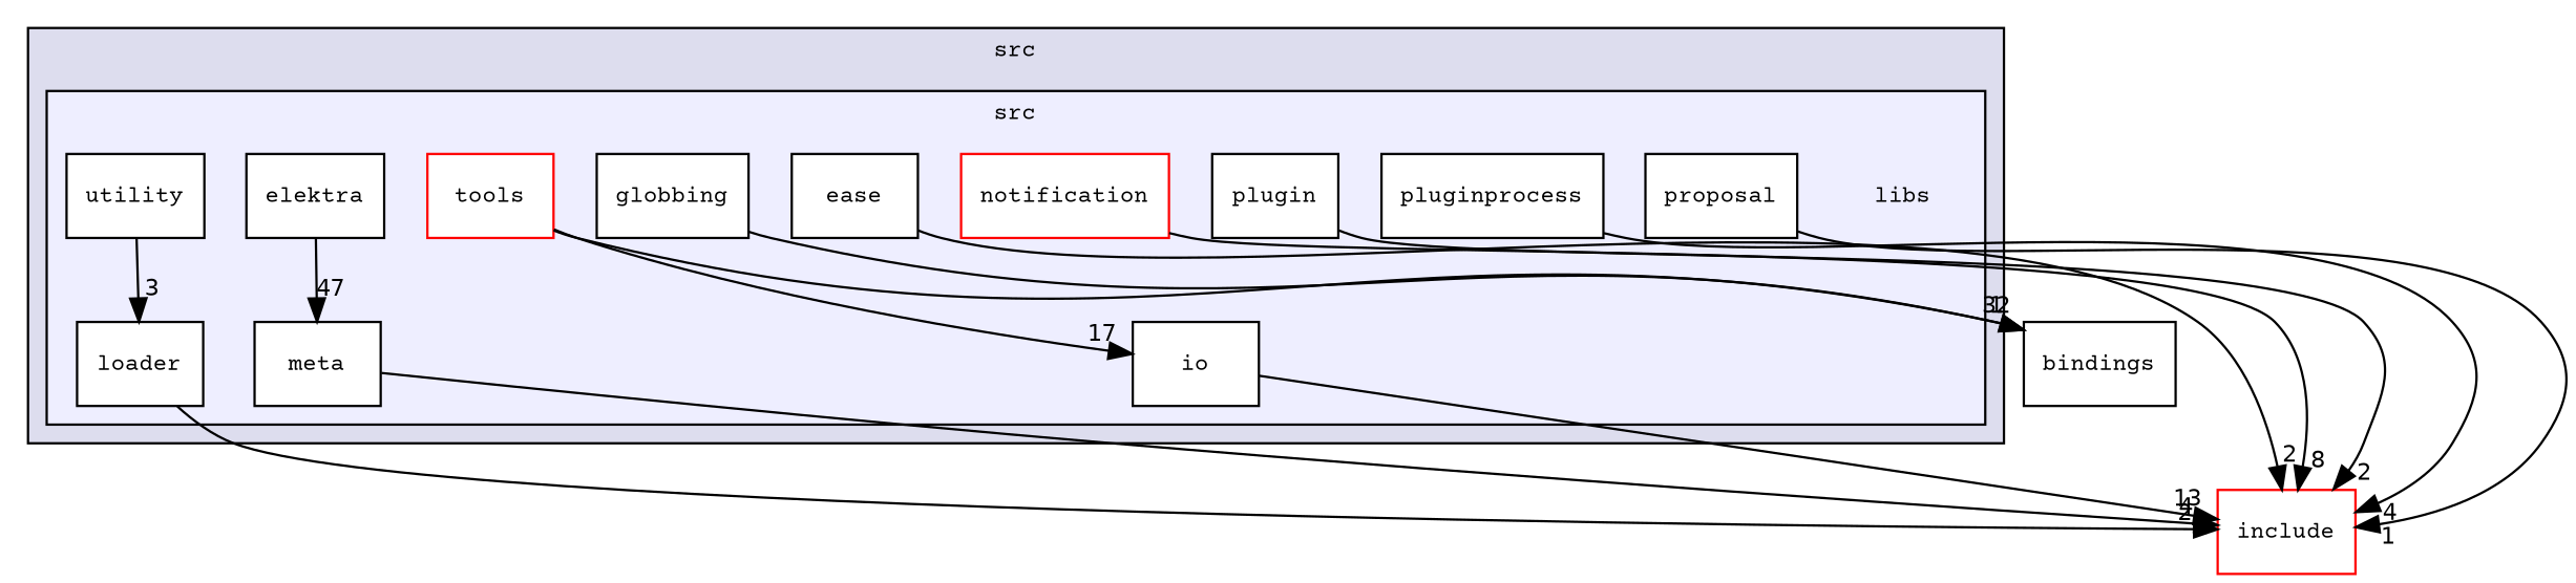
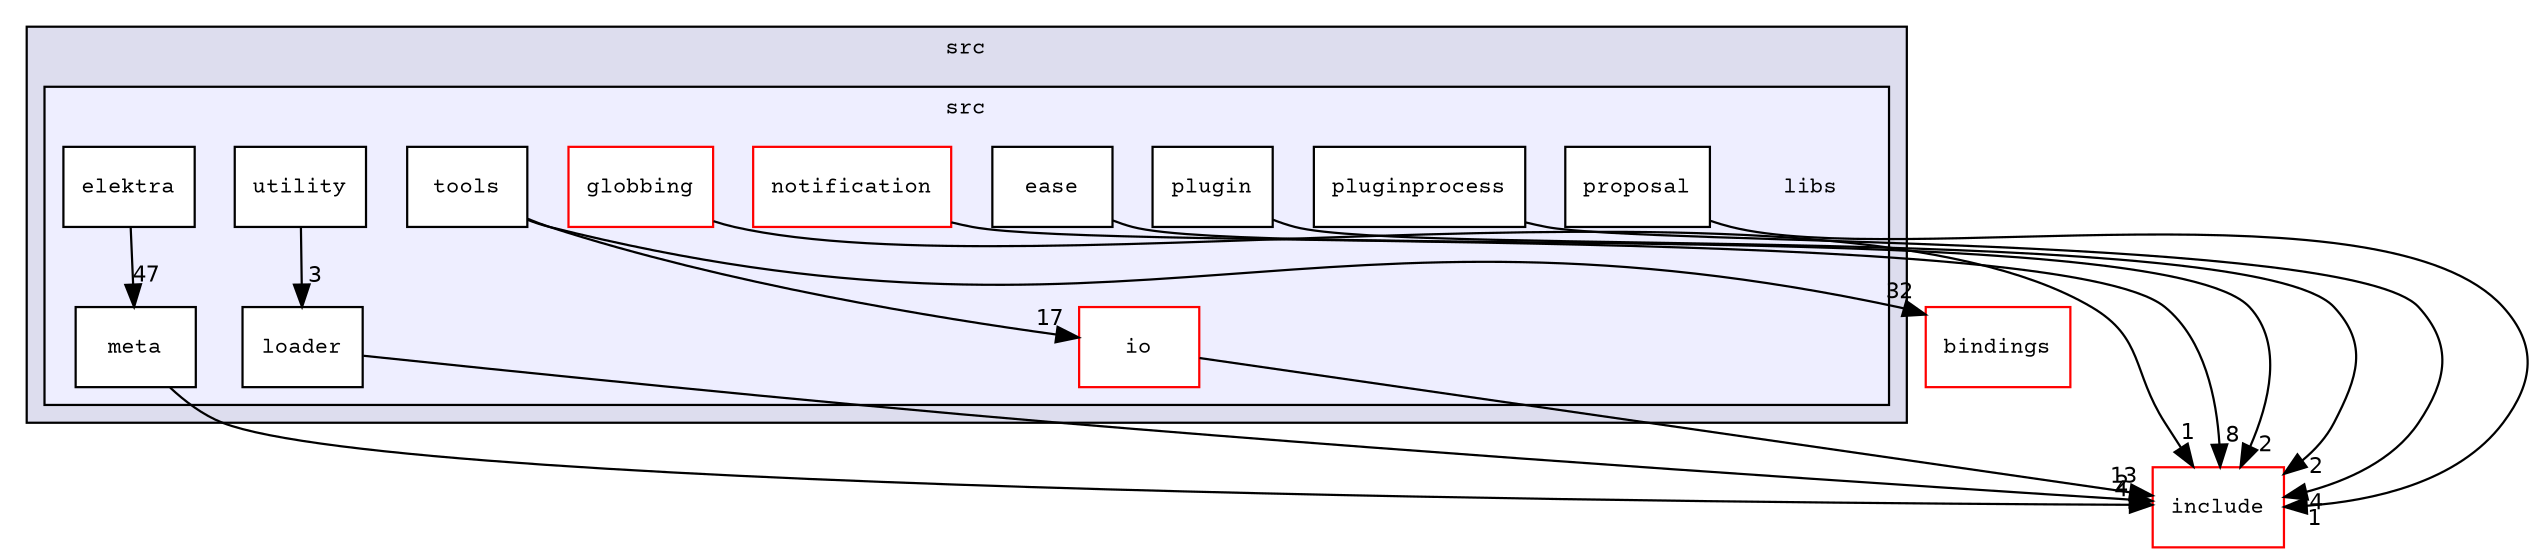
  digraph {
    compound=true
    fontname="Courier Prime"
    node [fontname="Courier Prime" fontsize=10 shape=box color=black fillcolor=white style=filled]
    edge [fontname="Courier Prime" headlabel=2 labeldistance=1.5 labelfontname=Helvetica labelfontsize=10]
    n1 [label=libs shape=plaintext color="" fillcolor="" style=""]
    n2 [label=ease]
    n3 [label=elektra]
-   n4 [label=globbing]
-   n5 [label=io]
+   n4 [color=red label=globbing]
+   n5 [color=red label=io]
    n6 [label=loader]
    n7 [label=meta]
    n8 [color=red label=notification]
    n9 [label=plugin]
    n10 [label=pluginprocess]
    n11 [label=proposal]
-   n12 [color=red label=tools]
+   n12 [label=tools]
    n13 [label=utility]
    n14 [color=red label=include]
-   n15 [label=bindings]
+   n15 [color=red label=bindings]
    subgraph cluster_1 {
      bgcolor="#ddddee"
      fontsize=10
      label=src
      pencolor=black
      subgraph cluster_2 {
        bgcolor="#eeeeff"
        fontsize=10
        label=src
        pencolor=black
        n1
        n2
        n3
        n4
        n5
        n6
        n7
        n8
        n9
        n10
        n11
        n12
        n13
      }
    }
    n2 -> n14
    n3 -> n7 [headlabel=47]
-   n4 -> n15 [headlabel=1]
+   n4 -> n14 [headlabel=1]
    n5 -> n14 [headlabel=13]
    n6 -> n14
    n7 -> n14 [headlabel=4]
    n8 -> n14 [headlabel=8]
    n9 -> n14
    n10 -> n14 [headlabel=4]
    n11 -> n14 [headlabel=1]
    n12 -> n5 [headlabel=17]
    n12 -> n15 [headlabel=32]
    n13 -> n6 [headlabel=3]
  }
